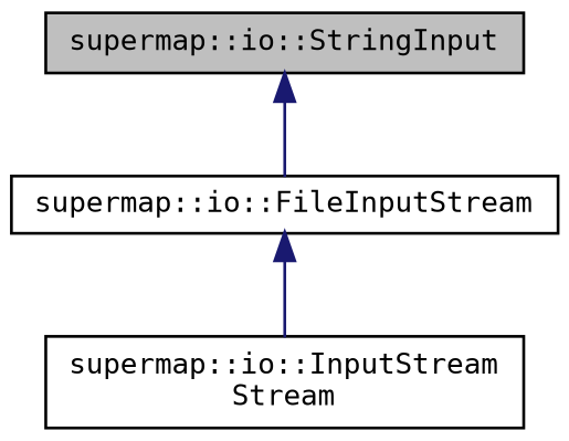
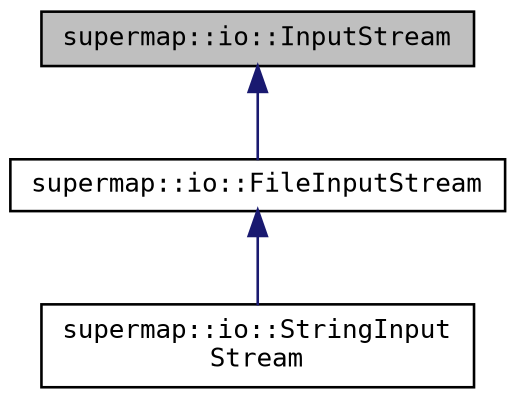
  digraph {
    fontname="DejaVu Sans Mono"
    node [color=black fillcolor=white fontname="DejaVu Sans Mono" fontsize=10 shape=record style=filled]
    edge [color=midnightblue dir=back fontname="DejaVu Sans Mono" fontsize=10 labelfontname=Helvetica labelfontsize=10 style=solid]
-   n1 [fillcolor=grey75 fontcolor=black height=0.2 label="supermap::io::StringInput" width=0.4]
+   n1 [fillcolor=grey75 fontcolor=black height=0.2 label="supermap::io::InputStream" width=0.4]
    n2 [height=0.2 label="supermap::io::FileInputStream" width=0.4]
-   n3 [height=0.2 label="supermap::io::InputStream\lStream" width=0.4]
+   n3 [height=0.2 label="supermap::io::StringInput\lStream" width=0.4]
    n1 -> n2
    n2 -> n3
  }
